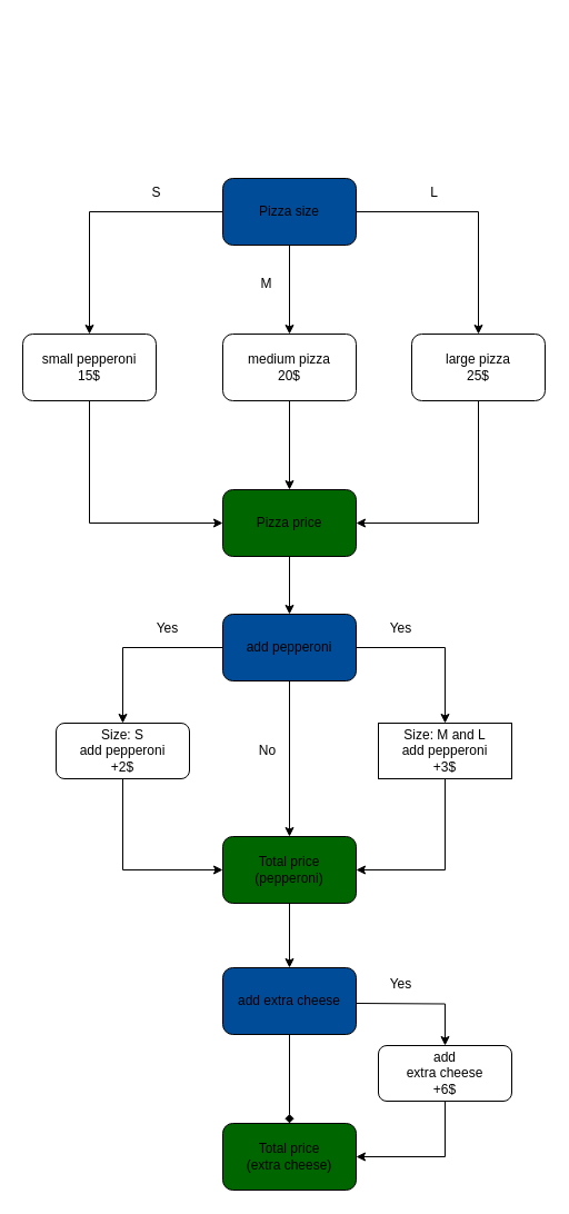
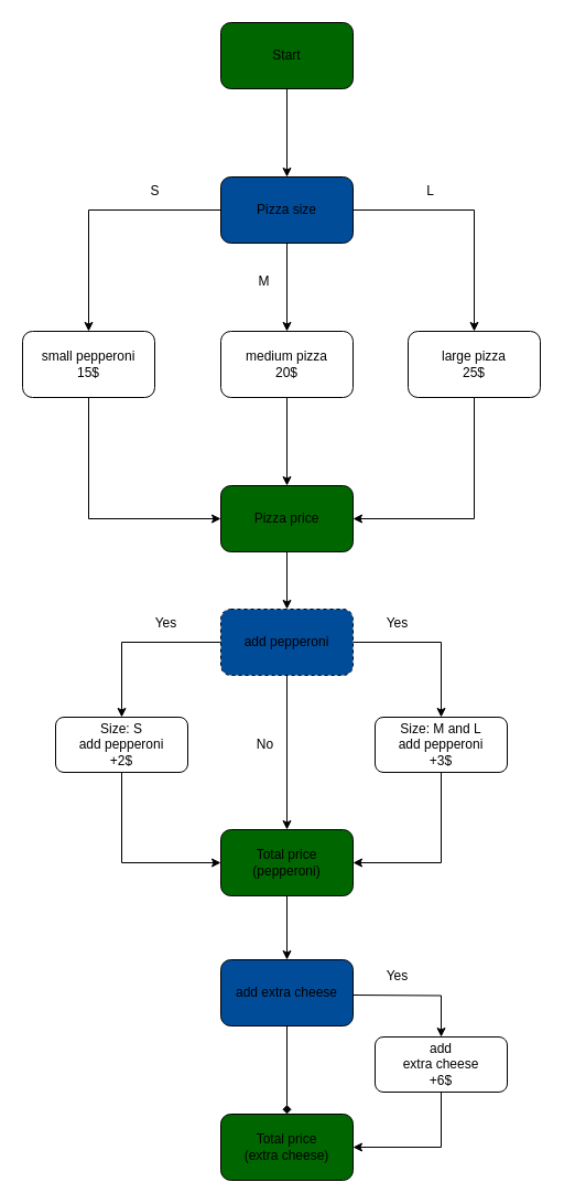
  <mxCell id="0" />
  <mxCell id="1" parent="0" />
+ <mxCell id="2" value="" style="edgeStyle=orthogonalEdgeStyle;rounded=0;orthogonalLoop=1;jettySize=auto;html=1;" edge="1" parent="1" source="3" target="7"><mxGeometry relative="1" as="geometry" /></mxCell>
+ <mxCell id="3" value="Start" style="rounded=1;whiteSpace=wrap;html=1;fillColor=#006600;" vertex="1" parent="1"><mxGeometry x="200" y="20" width="120" height="60" as="geometry" /></mxCell>
  <mxCell id="4" value="" style="edgeStyle=orthogonalEdgeStyle;rounded=0;orthogonalLoop=1;jettySize=auto;html=1;" edge="1" parent="1" source="7" target="9"><mxGeometry relative="1" as="geometry" /></mxCell>
  <mxCell id="5" value="" style="edgeStyle=orthogonalEdgeStyle;rounded=0;orthogonalLoop=1;jettySize=auto;html=1;" edge="1" parent="1" source="7" target="11"><mxGeometry relative="1" as="geometry" /></mxCell>
  <mxCell id="6" value="" style="edgeStyle=orthogonalEdgeStyle;rounded=0;orthogonalLoop=1;jettySize=auto;html=1;" edge="1" parent="1" source="7" target="13"><mxGeometry relative="1" as="geometry" /></mxCell>
  <mxCell id="7" value="Pizza size" style="whiteSpace=wrap;html=1;rounded=1;fillColor=#004C99;" vertex="1" parent="1"><mxGeometry x="200" y="160" width="120" height="60" as="geometry" /></mxCell>
  <mxCell id="8" style="edgeStyle=orthogonalEdgeStyle;rounded=0;orthogonalLoop=1;jettySize=auto;html=1;exitX=0.5;exitY=1;exitDx=0;exitDy=0;entryX=0;entryY=0.5;entryDx=0;entryDy=0;" edge="1" parent="1" source="9" target="15"><mxGeometry relative="1" as="geometry" /></mxCell>
  <mxCell id="9" value="small pepperoni&lt;br&gt;15$" style="whiteSpace=wrap;html=1;rounded=1;" vertex="1" parent="1"><mxGeometry x="20" y="300" width="120" height="60" as="geometry" /></mxCell>
  <mxCell id="10" style="edgeStyle=orthogonalEdgeStyle;rounded=0;orthogonalLoop=1;jettySize=auto;html=1;exitX=0.5;exitY=1;exitDx=0;exitDy=0;entryX=1;entryY=0.5;entryDx=0;entryDy=0;" edge="1" parent="1" source="11" target="15"><mxGeometry relative="1" as="geometry" /></mxCell>
  <mxCell id="11" value="large pizza&lt;br&gt;25$" style="whiteSpace=wrap;html=1;rounded=1;" vertex="1" parent="1"><mxGeometry x="370" y="300" width="120" height="60" as="geometry" /></mxCell>
  <mxCell id="12" value="" style="edgeStyle=orthogonalEdgeStyle;rounded=0;orthogonalLoop=1;jettySize=auto;html=1;" edge="1" parent="1" source="13" target="15"><mxGeometry relative="1" as="geometry" /></mxCell>
  <mxCell id="13" value="medium pizza&lt;br&gt;20$" style="whiteSpace=wrap;html=1;rounded=1;" vertex="1" parent="1"><mxGeometry x="200" y="300" width="120" height="60" as="geometry" /></mxCell>
  <mxCell id="14" style="edgeStyle=orthogonalEdgeStyle;rounded=0;orthogonalLoop=1;jettySize=auto;html=1;exitX=0.5;exitY=1;exitDx=0;exitDy=0;entryX=0.5;entryY=0;entryDx=0;entryDy=0;" edge="1" parent="1" source="15" target="29"><mxGeometry relative="1" as="geometry" /></mxCell>
  <mxCell id="15" value="Pizza price" style="whiteSpace=wrap;html=1;rounded=1;fillColor=#006600;" vertex="1" parent="1"><mxGeometry x="200" y="440" width="120" height="60" as="geometry" /></mxCell>
  <mxCell id="16" value="L" style="text;html=1;align=center;verticalAlign=middle;resizable=0;points=[];autosize=1;strokeColor=none;fillColor=none;" vertex="1" parent="1"><mxGeometry x="375" y="158" width="30" height="30" as="geometry" /></mxCell>
  <mxCell id="17" value="S" style="text;html=1;align=center;verticalAlign=middle;resizable=0;points=[];autosize=1;strokeColor=none;fillColor=none;" vertex="1" parent="1"><mxGeometry x="125" y="158" width="30" height="30" as="geometry" /></mxCell>
  <mxCell id="18" value="M" style="text;html=1;align=center;verticalAlign=middle;resizable=0;points=[];autosize=1;strokeColor=none;fillColor=none;" vertex="1" parent="1"><mxGeometry x="224" y="240" width="30" height="30" as="geometry" /></mxCell>
  <mxCell id="19" value="" style="edgeStyle=orthogonalEdgeStyle;rounded=0;orthogonalLoop=1;jettySize=auto;html=1;endArrow=diamond;" edge="1" parent="1" source="20" target="25"><mxGeometry relative="1" as="geometry" /></mxCell>
  <mxCell id="20" value="add extra cheese" style="whiteSpace=wrap;html=1;rounded=1;fillColor=#004C99;" vertex="1" parent="1"><mxGeometry x="200" y="870" width="120" height="60" as="geometry" /></mxCell>
  <mxCell id="21" value="" style="edgeStyle=orthogonalEdgeStyle;rounded=0;orthogonalLoop=1;jettySize=auto;html=1;" edge="1" parent="1" target="23"><mxGeometry relative="1" as="geometry"><mxPoint x="320" y="902" as="sourcePoint" /></mxGeometry></mxCell>
  <mxCell id="22" style="edgeStyle=orthogonalEdgeStyle;rounded=0;orthogonalLoop=1;jettySize=auto;html=1;exitX=0.5;exitY=1;exitDx=0;exitDy=0;entryX=1;entryY=0.5;entryDx=0;entryDy=0;" edge="1" parent="1" source="23" target="25"><mxGeometry relative="1" as="geometry" /></mxCell>
  <mxCell id="23" value="add&lt;br&gt;extra cheese&lt;br&gt;+6$" style="whiteSpace=wrap;html=1;rounded=1;" vertex="1" parent="1"><mxGeometry x="340" y="940" width="120" height="50" as="geometry" /></mxCell>
  <mxCell id="24" value="Yes" style="text;html=1;align=center;verticalAlign=middle;resizable=0;points=[];autosize=1;strokeColor=none;fillColor=none;" vertex="1" parent="1"><mxGeometry x="340" y="870" width="40" height="30" as="geometry" /></mxCell>
  <mxCell id="25" value="Total price&lt;br&gt;(extra cheese)" style="whiteSpace=wrap;html=1;rounded=1;fillColor=#006600;" vertex="1" parent="1"><mxGeometry x="200" y="1010" width="120" height="60" as="geometry" /></mxCell>
  <mxCell id="26" value="" style="edgeStyle=orthogonalEdgeStyle;rounded=0;orthogonalLoop=1;jettySize=auto;html=1;" edge="1" parent="1" source="29" target="31"><mxGeometry relative="1" as="geometry" /></mxCell>
  <mxCell id="27" value="" style="edgeStyle=orthogonalEdgeStyle;rounded=0;orthogonalLoop=1;jettySize=auto;html=1;" edge="1" parent="1" source="29" target="34"><mxGeometry relative="1" as="geometry" /></mxCell>
  <mxCell id="28" style="edgeStyle=orthogonalEdgeStyle;rounded=0;orthogonalLoop=1;jettySize=auto;html=1;exitX=0;exitY=0.5;exitDx=0;exitDy=0;entryX=0.5;entryY=0;entryDx=0;entryDy=0;" edge="1" parent="1" source="29" target="37"><mxGeometry relative="1" as="geometry" /></mxCell>
- <mxCell id="29" value="add pepperoni" style="whiteSpace=wrap;html=1;rounded=1;fillColor=#004C99;" vertex="1" parent="1"><mxGeometry x="200" y="552" width="120" height="60" as="geometry" /></mxCell>
+ <mxCell id="29" value="add pepperoni" style="whiteSpace=wrap;html=1;rounded=1;fillColor=#004C99;dashed=1;" vertex="1" parent="1"><mxGeometry x="200" y="552" width="120" height="60" as="geometry" /></mxCell>
  <mxCell id="30" style="edgeStyle=orthogonalEdgeStyle;rounded=0;orthogonalLoop=1;jettySize=auto;html=1;exitX=0.5;exitY=1;exitDx=0;exitDy=0;entryX=1;entryY=0.5;entryDx=0;entryDy=0;" edge="1" parent="1" source="31" target="34"><mxGeometry relative="1" as="geometry" /></mxCell>
- <mxCell id="31" value="Size: M and L&lt;br&gt;add pepperoni&lt;br&gt;+3$" style="whiteSpace=wrap;html=1;rounded=0;" vertex="1" parent="1"><mxGeometry x="340" y="650" width="120" height="50" as="geometry" /></mxCell>
+ <mxCell id="31" value="Size: M and L&lt;br&gt;add pepperoni&lt;br&gt;+3$" style="whiteSpace=wrap;html=1;rounded=1;" vertex="1" parent="1"><mxGeometry x="340" y="650" width="120" height="50" as="geometry" /></mxCell>
  <mxCell id="32" value="Yes" style="text;html=1;align=center;verticalAlign=middle;resizable=0;points=[];autosize=1;strokeColor=none;fillColor=none;" vertex="1" parent="1"><mxGeometry x="340" y="550" width="40" height="30" as="geometry" /></mxCell>
  <mxCell id="33" style="edgeStyle=orthogonalEdgeStyle;rounded=0;orthogonalLoop=1;jettySize=auto;html=1;exitX=0.5;exitY=1;exitDx=0;exitDy=0;entryX=0.5;entryY=0;entryDx=0;entryDy=0;" edge="1" parent="1" source="34" target="20"><mxGeometry relative="1" as="geometry" /></mxCell>
  <mxCell id="34" value="Total price &lt;br&gt;(pepperoni)" style="whiteSpace=wrap;html=1;rounded=1;fillColor=#006600;" vertex="1" parent="1"><mxGeometry x="200" y="752" width="120" height="60" as="geometry" /></mxCell>
  <mxCell id="35" value="No" style="text;html=1;align=center;verticalAlign=middle;resizable=0;points=[];autosize=1;strokeColor=none;fillColor=none;" vertex="1" parent="1"><mxGeometry x="220" y="660" width="40" height="30" as="geometry" /></mxCell>
  <mxCell id="36" style="edgeStyle=orthogonalEdgeStyle;rounded=0;orthogonalLoop=1;jettySize=auto;html=1;exitX=0.5;exitY=1;exitDx=0;exitDy=0;entryX=0;entryY=0.5;entryDx=0;entryDy=0;" edge="1" parent="1" source="37" target="34"><mxGeometry relative="1" as="geometry" /></mxCell>
  <mxCell id="37" value="Size: S&lt;br&gt;add pepperoni&lt;br&gt;+2$" style="whiteSpace=wrap;html=1;rounded=1;" vertex="1" parent="1"><mxGeometry x="50" y="650" width="120" height="50" as="geometry" /></mxCell>
  <mxCell id="38" value="Yes" style="text;html=1;align=center;verticalAlign=middle;resizable=0;points=[];autosize=1;strokeColor=none;fillColor=none;" vertex="1" parent="1"><mxGeometry x="130" y="550" width="40" height="30" as="geometry" /></mxCell>
